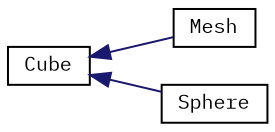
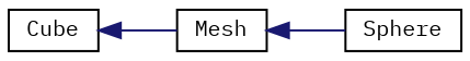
  digraph {
    fontname="IBM Plex Mono"
    rankdir=LR
    node [color=black fillcolor=white fontname="IBM Plex Mono" fontsize=10 shape=record style=filled]
    edge [color=midnightblue dir=back fontname="IBM Plex Mono" fontsize=10 labelfontname=Helvetica labelfontsize=10 style=solid]
    n1 [height=0.2 label=Mesh width=0.4]
    n2 [height=0.2 label=Sphere width=0.4]
    n3 [height=0.2 label=Cube width=0.4]
-   n3 -> n2
+   n1 -> n2
    n3 -> n1
  }
